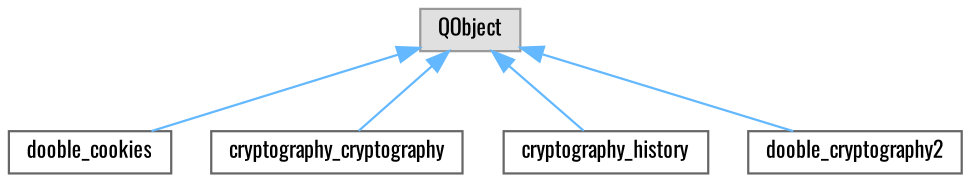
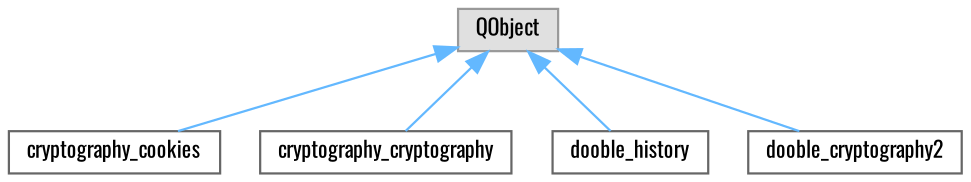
  digraph {
    fontname=Oswald
    rankdir=TB
    node [color=grey40 fillcolor=white fontname=Oswald fontsize=10 shape=box style=filled]
    edge [color=steelblue1 dir=back fontname=Oswald fontsize=10 labelfontname=Helvetica labelfontsize=10 style=solid]
    n1 [color=grey60 fillcolor="#E0E0E0" height=0.2 label=QObject width=0.4]
-   n2 [height=0.2 label=dooble_cookies width=0.4]
+   n2 [height=0.2 label=cryptography_cookies width=0.4]
    n3 [height=0.2 label=cryptography_cryptography width=0.4]
-   n4 [height=0.2 label=cryptography_history width=0.4]
+   n4 [height=0.2 label=dooble_history width=0.4]
    n5 [height=0.2 label=dooble_cryptography2 width=0.4]
    n1 -> n2
    n1 -> n3
    n1 -> n4
    n1 -> n5
  }
